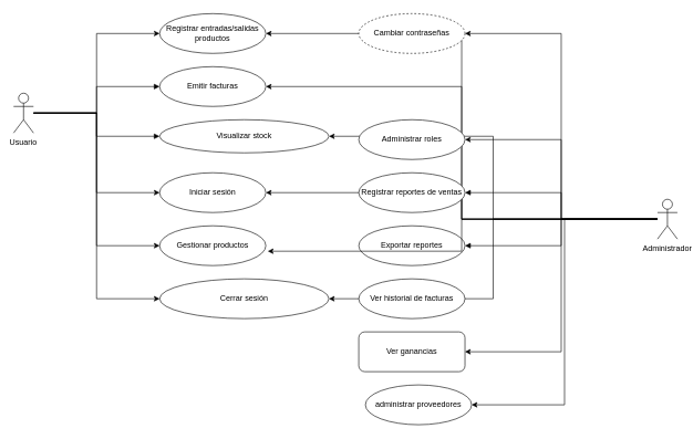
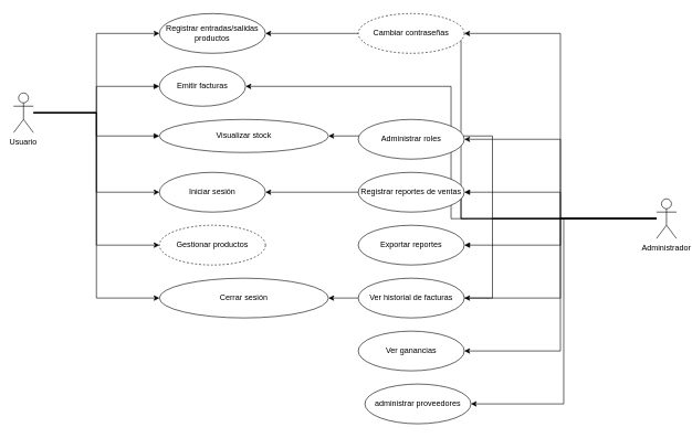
  <mxCell id="0" />
  <mxCell id="1" parent="0" />
  <mxCell id="2" style="edgeStyle=orthogonalEdgeStyle;rounded=0;orthogonalLoop=1;jettySize=auto;html=1;entryX=0;entryY=0.5;entryDx=0;entryDy=0;" parent="1" source="6" target="23" edge="1"><mxGeometry relative="1" as="geometry" /></mxCell>
  <mxCell id="3" style="edgeStyle=orthogonalEdgeStyle;rounded=0;orthogonalLoop=1;jettySize=auto;html=1;entryX=0;entryY=0.5;entryDx=0;entryDy=0;" parent="1" source="6" target="25" edge="1"><mxGeometry relative="1" as="geometry" /></mxCell>
  <mxCell id="4" style="edgeStyle=orthogonalEdgeStyle;rounded=0;orthogonalLoop=1;jettySize=auto;html=1;entryX=0;entryY=0.5;entryDx=0;entryDy=0;" parent="1" source="6" target="24" edge="1"><mxGeometry relative="1" as="geometry" /></mxCell>
  <mxCell id="5" style="edgeStyle=orthogonalEdgeStyle;rounded=0;orthogonalLoop=1;jettySize=auto;html=1;entryX=0;entryY=0.5;entryDx=0;entryDy=0;" parent="1" source="6" target="18" edge="1"><mxGeometry relative="1" as="geometry" /></mxCell>
  <mxCell id="6" value="Usuario" style="shape=umlActor;verticalLabelPosition=bottom;verticalAlign=top;" parent="1" vertex="1"><mxGeometry x="20" y="140" width="30" height="60" as="geometry" /></mxCell>
  <mxCell id="7" style="edgeStyle=orthogonalEdgeStyle;rounded=0;orthogonalLoop=1;jettySize=auto;html=1;" parent="1" source="17" target="23" edge="1"><mxGeometry relative="1" as="geometry" /></mxCell>
  <mxCell id="8" style="edgeStyle=orthogonalEdgeStyle;rounded=0;orthogonalLoop=1;jettySize=auto;html=1;entryX=1;entryY=0.5;entryDx=0;entryDy=0;" parent="1" source="17" target="25" edge="1"><mxGeometry relative="1" as="geometry" /></mxCell>
  <mxCell id="9" style="edgeStyle=orthogonalEdgeStyle;rounded=0;orthogonalLoop=1;jettySize=auto;html=1;entryX=1;entryY=0.5;entryDx=0;entryDy=0;" parent="1" source="17" target="21" edge="1"><mxGeometry relative="1" as="geometry" /></mxCell>
  <mxCell id="10" style="edgeStyle=orthogonalEdgeStyle;rounded=0;orthogonalLoop=1;jettySize=auto;html=1;entryX=1;entryY=0.5;entryDx=0;entryDy=0;" parent="1" source="17" target="19" edge="1"><mxGeometry relative="1" as="geometry" /></mxCell>
  <mxCell id="11" style="edgeStyle=orthogonalEdgeStyle;rounded=0;orthogonalLoop=1;jettySize=auto;html=1;entryX=1;entryY=0.5;entryDx=0;entryDy=0;" parent="1" source="17" target="18" edge="1"><mxGeometry relative="1" as="geometry" /></mxCell>
+ <mxCell id="12" style="edgeStyle=orthogonalEdgeStyle;rounded=0;orthogonalLoop=1;jettySize=auto;html=1;entryX=1;entryY=0.5;entryDx=0;entryDy=0;" parent="1" source="17" target="32" edge="1"><mxGeometry relative="1" as="geometry" /></mxCell>
  <mxCell id="13" style="edgeStyle=orthogonalEdgeStyle;rounded=0;orthogonalLoop=1;jettySize=auto;html=1;entryX=1;entryY=0.5;entryDx=0;entryDy=0;" parent="1" source="17" target="33" edge="1"><mxGeometry relative="1" as="geometry" /></mxCell>
  <mxCell id="14" style="edgeStyle=orthogonalEdgeStyle;rounded=0;orthogonalLoop=1;jettySize=auto;html=1;entryX=1;entryY=0.5;entryDx=0;entryDy=0;" parent="1" source="17" target="27" edge="1"><mxGeometry relative="1" as="geometry" /></mxCell>
  <mxCell id="15" style="edgeStyle=orthogonalEdgeStyle;rounded=0;orthogonalLoop=1;jettySize=auto;html=1;entryX=1;entryY=0.5;entryDx=0;entryDy=0;" parent="1" source="17" target="26" edge="1"><mxGeometry relative="1" as="geometry" /></mxCell>
  <mxCell id="16" style="edgeStyle=orthogonalEdgeStyle;rounded=0;orthogonalLoop=1;jettySize=auto;html=1;entryX=1;entryY=0.5;entryDx=0;entryDy=0;" parent="1" source="17" target="35" edge="1"><mxGeometry relative="1" as="geometry" /></mxCell>
  <mxCell id="17" value="Administrador" style="shape=umlActor;verticalLabelPosition=bottom;verticalAlign=top;" parent="1" vertex="1"><mxGeometry x="990" y="300" width="30" height="60" as="geometry" /></mxCell>
  <mxCell id="18" value="Registrar entradas/salidas&lt;div&gt;productos&lt;/div&gt;" style="ellipse;whiteSpace=wrap;html=1;" parent="1" vertex="1"><mxGeometry x="240" y="20" width="160" height="60" as="geometry" /></mxCell>
- <mxCell id="19" value="Emitir facturas" style="ellipse;whiteSpace=wrap;html=1;" parent="1" vertex="1"><mxGeometry x="240" y="100" width="160" height="60" as="geometry" /></mxCell>
+ <mxCell id="19" value="Emitir facturas" style="ellipse;whiteSpace=wrap;html=1;" parent="1" vertex="1"><mxGeometry x="240" y="100" width="130" height="60" as="geometry" /></mxCell>
  <mxCell id="20" style="edgeStyle=orthogonalEdgeStyle;rounded=0;orthogonalLoop=1;jettySize=auto;html=1;endArrow=block;" parent="1" source="6" target="19" edge="1"><mxGeometry relative="1" as="geometry"><Array as="points"><mxPoint x="145" y="170" /><mxPoint x="145" y="130" /></Array></mxGeometry></mxCell>
  <mxCell id="21" value="Visualizar stock" style="ellipse;whiteSpace=wrap;html=1;" parent="1" vertex="1"><mxGeometry x="240" y="180" width="255" height="50" as="geometry" /></mxCell>
  <mxCell id="22" style="edgeStyle=orthogonalEdgeStyle;rounded=0;orthogonalLoop=1;jettySize=auto;html=1;endArrow=block;" parent="1" source="6" target="21" edge="1"><mxGeometry relative="1" as="geometry" /></mxCell>
  <mxCell id="23" value="Iniciar sesión" style="ellipse;whiteSpace=wrap;html=1;" parent="1" vertex="1"><mxGeometry x="240" y="260" width="160" height="60" as="geometry" /></mxCell>
- <mxCell id="24" value="Gestionar productos" style="ellipse;whiteSpace=wrap;html=1;" parent="1" vertex="1"><mxGeometry x="240" y="340" width="160" height="60" as="geometry" /></mxCell>
+ <mxCell id="24" value="Gestionar productos" style="ellipse;whiteSpace=wrap;html=1;dashed=1;" parent="1" vertex="1"><mxGeometry x="240" y="340" width="160" height="60" as="geometry" /></mxCell>
  <mxCell id="25" value="Cerrar sesión" style="ellipse;whiteSpace=wrap;html=1;" parent="1" vertex="1"><mxGeometry x="240" y="420" width="255" height="60" as="geometry" /></mxCell>
  <mxCell id="26" value="Cambiar contraseñas" style="ellipse;whiteSpace=wrap;html=1;dashed=1;" parent="1" vertex="1"><mxGeometry x="540" y="20" width="160" height="60" as="geometry" /></mxCell>
  <mxCell id="27" value="Administrar roles" style="ellipse;whiteSpace=wrap;html=1;" parent="1" vertex="1"><mxGeometry x="540" y="180" width="160" height="60" as="geometry" /></mxCell>
  <mxCell id="28" value="Registrar reportes de ventas" style="ellipse;whiteSpace=wrap;html=1;" parent="1" vertex="1"><mxGeometry x="540" y="260" width="160" height="60" as="geometry" /></mxCell>
  <mxCell id="29" style="edgeStyle=orthogonalEdgeStyle;rounded=0;orthogonalLoop=1;jettySize=auto;html=1;endArrow=block;" parent="1" source="17" target="28" edge="1"><mxGeometry relative="1" as="geometry" /></mxCell>
  <mxCell id="30" value="Exportar reportes" style="ellipse;whiteSpace=wrap;html=1;" parent="1" vertex="1"><mxGeometry x="540" y="340" width="160" height="60" as="geometry" /></mxCell>
  <mxCell id="31" style="edgeStyle=orthogonalEdgeStyle;rounded=0;orthogonalLoop=1;jettySize=auto;html=1;endArrow=block;" parent="1" source="17" target="30" edge="1"><mxGeometry relative="1" as="geometry" /></mxCell>
  <mxCell id="32" value="Ver historial de facturas" style="ellipse;whiteSpace=wrap;html=1;" parent="1" vertex="1"><mxGeometry x="540" y="420" width="160" height="60" as="geometry" /></mxCell>
- <mxCell id="33" value="Ver ganancias" style="whiteSpace=wrap;html=1;rounded=1;" parent="1" vertex="1"><mxGeometry x="540" y="500" width="160" height="60" as="geometry" /></mxCell>
- <mxCell id="34" style="edgeStyle=orthogonalEdgeStyle;rounded=0;orthogonalLoop=1;jettySize=auto;html=1;entryX=1.018;entryY=0.639;entryDx=0;entryDy=0;entryPerimeter=0;" parent="1" source="17" target="24" edge="1"><mxGeometry relative="1" as="geometry" /></mxCell>
+ <mxCell id="33" value="Ver ganancias" style="ellipse;whiteSpace=wrap;html=1;" parent="1" vertex="1"><mxGeometry x="540" y="500" width="160" height="60" as="geometry" /></mxCell>
  <mxCell id="35" value="administrar proveedores" style="ellipse;whiteSpace=wrap;html=1;" parent="1" vertex="1"><mxGeometry x="550" y="580" width="160" height="60" as="geometry" /></mxCell>
